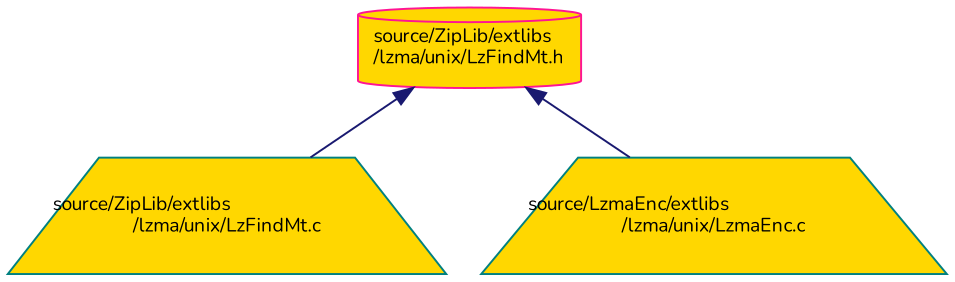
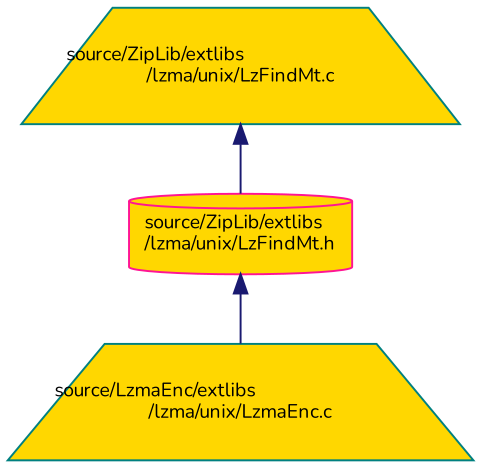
  digraph {
    fontname=Nunito
    node [color=teal fillcolor=gold fontname=Nunito fontsize=10 shape=trapezium style=filled]
    edge [color=midnightblue dir=back fontname=Nunito fontsize=10 labelfontname=Helvetica labelfontsize=10 style=solid]
    n1 [color=deeppink fontcolor=black height=0.2 label="source/ZipLib/extlibs\l/lzma/unix/LzFindMt.h" shape=cylinder width=0.4]
    n2 [height=0.2 label="source/ZipLib/extlibs\l/lzma/unix/LzFindMt.c" width=0.4]
    n3 [height=0.2 label="source/LzmaEnc/extlibs\l/lzma/unix/LzmaEnc.c" width=0.4]
-   n1 -> n2
+   n2 -> n1
    n1 -> n3
  }
